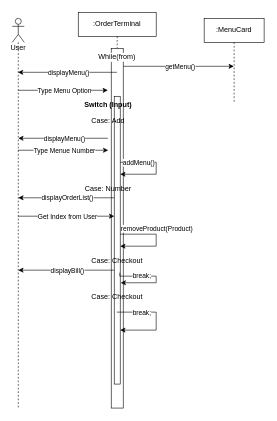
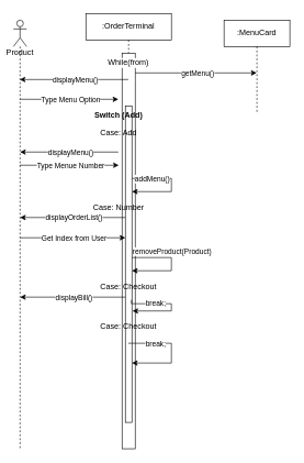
  <mxCell id="0" />
  <mxCell id="1" parent="0" />
  <mxCell id="2" value=":OrderTerminal" style="shape=umlLifeline;perimeter=lifelinePerimeter;whiteSpace=wrap;html=1;container=1;collapsible=0;recursiveResize=0;outlineConnect=0;" vertex="1" parent="1"><mxGeometry x="130" y="20" width="130" height="660" as="geometry" /></mxCell>
  <mxCell id="3" value="" style="html=1;points=[];perimeter=orthogonalPerimeter;" vertex="1" parent="2"><mxGeometry x="55" y="60" width="20" height="600" as="geometry" /></mxCell>
  <mxCell id="4" value="" style="endArrow=classic;html=1;rounded=0;startArrow=none;startFill=0;endFill=1;" edge="1" parent="2"><mxGeometry width="50" height="50" relative="1" as="geometry"><mxPoint x="-100.0" y="130" as="sourcePoint" /><mxPoint x="49.4" y="130" as="targetPoint" /><Array as="points"><mxPoint x="-20.1" y="130" /></Array></mxGeometry></mxCell>
  <mxCell id="5" value="Type Menu Option" style="edgeLabel;html=1;align=center;verticalAlign=middle;resizable=0;points=[];" vertex="1" connectable="0" parent="4"><mxGeometry x="0.017" relative="1" as="geometry"><mxPoint as="offset" /></mxGeometry></mxCell>
  <mxCell id="6" value="" style="html=1;points=[];perimeter=orthogonalPerimeter;" vertex="1" parent="2"><mxGeometry x="60" y="140" width="10" height="480" as="geometry" /></mxCell>
- <mxCell id="7" value="Switch (Input)" style="text;align=center;fontStyle=1;verticalAlign=middle;spacingLeft=3;spacingRight=3;strokeColor=none;rotatable=0;points=[[0,0.5],[1,0.5]];portConstraint=eastwest;" vertex="1" parent="2"><mxGeometry x="10" y="140" width="80" height="26" as="geometry" /></mxCell>
+ <mxCell id="7" value="Switch (Add)" style="text;align=center;fontStyle=1;verticalAlign=middle;spacingLeft=3;spacingRight=3;strokeColor=none;rotatable=0;points=[[0,0.5],[1,0.5]];portConstraint=eastwest;" vertex="1" parent="2"><mxGeometry x="10" y="140" width="80" height="26" as="geometry" /></mxCell>
  <mxCell id="8" value="Case: Add" style="text;html=1;strokeColor=none;fillColor=none;align=center;verticalAlign=middle;whiteSpace=wrap;rounded=0;" vertex="1" parent="2"><mxGeometry x="20" y="166" width="60" height="30" as="geometry" /></mxCell>
  <mxCell id="9" value="" style="endArrow=classic;html=1;rounded=0;startArrow=none;startFill=0;endFill=1;" edge="1" parent="2" source="25"><mxGeometry width="50" height="50" relative="1" as="geometry"><mxPoint x="-94.4" y="230" as="sourcePoint" /><mxPoint x="50" y="230" as="targetPoint" /><Array as="points"><mxPoint x="-14.5" y="230" /></Array></mxGeometry></mxCell>
  <mxCell id="10" value="Type Menue Number" style="edgeLabel;html=1;align=center;verticalAlign=middle;resizable=0;points=[];" vertex="1" connectable="0" parent="9"><mxGeometry x="0.017" relative="1" as="geometry"><mxPoint as="offset" /></mxGeometry></mxCell>
  <mxCell id="11" style="edgeStyle=orthogonalEdgeStyle;rounded=0;orthogonalLoop=1;jettySize=auto;html=1;startArrow=none;startFill=0;endArrow=classic;endFill=1;" edge="1" parent="2" source="6" target="6"><mxGeometry relative="1" as="geometry"><Array as="points"><mxPoint x="130" y="250" /><mxPoint x="100" y="270" /></Array></mxGeometry></mxCell>
  <mxCell id="12" value="addMenu()" style="edgeLabel;html=1;align=center;verticalAlign=middle;resizable=0;points=[];" vertex="1" connectable="0" parent="11"><mxGeometry x="-0.679" relative="1" as="geometry"><mxPoint x="8" as="offset" /></mxGeometry></mxCell>
  <mxCell id="13" value="Case: Number" style="text;html=1;strokeColor=none;fillColor=none;align=center;verticalAlign=middle;whiteSpace=wrap;rounded=0;" vertex="1" parent="2"><mxGeometry x="-5" y="280" width="110" height="30" as="geometry" /></mxCell>
  <mxCell id="14" value="While(from)" style="text;html=1;strokeColor=none;fillColor=none;align=center;verticalAlign=middle;whiteSpace=wrap;rounded=0;labelBackgroundColor=default;" vertex="1" parent="2"><mxGeometry x="35" y="60" width="60" height="30" as="geometry" /></mxCell>
  <mxCell id="15" value="" style="endArrow=classic;html=1;rounded=0;" edge="1" parent="2" source="6" target="6"><mxGeometry width="50" height="50" relative="1" as="geometry"><mxPoint x="120" y="370" as="sourcePoint" /><mxPoint x="170" y="320" as="targetPoint" /><Array as="points"><mxPoint x="130" y="380" /></Array></mxGeometry></mxCell>
  <mxCell id="16" value="removeProduct(Product)" style="edgeLabel;html=1;align=center;verticalAlign=middle;resizable=0;points=[];" vertex="1" connectable="0" parent="15"><mxGeometry x="-0.469" y="1" relative="1" as="geometry"><mxPoint x="23" y="-9" as="offset" /></mxGeometry></mxCell>
  <mxCell id="17" value="Case: Checkout" style="text;html=1;strokeColor=none;fillColor=none;align=center;verticalAlign=middle;whiteSpace=wrap;rounded=0;" vertex="1" parent="2"><mxGeometry x="10" y="400" width="110" height="30" as="geometry" /></mxCell>
  <mxCell id="18" value="" style="endArrow=none;html=1;rounded=0;startArrow=classic;startFill=1;endFill=0;" edge="1" parent="2"><mxGeometry width="50" height="50" relative="1" as="geometry"><mxPoint x="-100" y="430.0" as="sourcePoint" /><mxPoint x="60" y="430.0" as="targetPoint" /><Array as="points"><mxPoint x="-20.1" y="430" /></Array></mxGeometry></mxCell>
  <mxCell id="19" value="displayBill()" style="edgeLabel;html=1;align=center;verticalAlign=middle;resizable=0;points=[];" vertex="1" connectable="0" parent="18"><mxGeometry x="0.017" relative="1" as="geometry"><mxPoint as="offset" /></mxGeometry></mxCell>
  <mxCell id="20" style="edgeStyle=orthogonalEdgeStyle;rounded=0;orthogonalLoop=1;jettySize=auto;html=1;entryX=1.08;entryY=0.648;entryDx=0;entryDy=0;entryPerimeter=0;startArrow=none;startFill=0;endArrow=classic;endFill=1;exitX=0.926;exitY=0.613;exitDx=0;exitDy=0;exitPerimeter=0;" edge="1" parent="2" source="6" target="6"><mxGeometry relative="1" as="geometry"><Array as="points"><mxPoint x="69" y="440" /><mxPoint x="130" y="440" /><mxPoint x="130" y="451" /></Array></mxGeometry></mxCell>
  <mxCell id="21" value="break;" style="edgeLabel;html=1;align=center;verticalAlign=middle;resizable=0;points=[];" vertex="1" connectable="0" parent="20"><mxGeometry x="-0.378" y="1" relative="1" as="geometry"><mxPoint x="-1" as="offset" /></mxGeometry></mxCell>
  <mxCell id="22" value="Case: Checkout" style="text;html=1;strokeColor=none;fillColor=none;align=center;verticalAlign=middle;whiteSpace=wrap;rounded=0;" vertex="1" parent="2"><mxGeometry x="10" y="460" width="110" height="30" as="geometry" /></mxCell>
  <mxCell id="23" value="" style="endArrow=none;html=1;rounded=0;startArrow=classic;startFill=1;endFill=0;" edge="1" parent="2" source="6" target="2"><mxGeometry width="50" height="50" relative="1" as="geometry"><mxPoint x="80" y="380" as="sourcePoint" /><mxPoint x="80" y="400" as="targetPoint" /><Array as="points"><mxPoint x="130" y="530" /><mxPoint x="130" y="500" /></Array></mxGeometry></mxCell>
  <mxCell id="24" value="break;" style="edgeLabel;html=1;align=center;verticalAlign=middle;resizable=0;points=[];" vertex="1" connectable="0" parent="23"><mxGeometry x="-0.469" y="1" relative="1" as="geometry"><mxPoint x="-6" y="-29" as="offset" /></mxGeometry></mxCell>
- <mxCell id="25" value="User" style="shape=umlLifeline;participant=umlActor;perimeter=lifelinePerimeter;whiteSpace=wrap;html=1;container=1;collapsible=0;recursiveResize=0;verticalAlign=top;spacingTop=36;outlineConnect=0;" vertex="1" parent="1"><mxGeometry x="20" y="30" width="20" height="650" as="geometry" /></mxCell>
+ <mxCell id="25" value="Product" style="shape=umlLifeline;participant=umlActor;perimeter=lifelinePerimeter;whiteSpace=wrap;html=1;container=1;collapsible=0;recursiveResize=0;verticalAlign=top;spacingTop=36;outlineConnect=0;" vertex="1" parent="1"><mxGeometry x="20" y="30" width="20" height="650" as="geometry" /></mxCell>
  <mxCell id="26" value=":MenuCard" style="shape=umlLifeline;perimeter=lifelinePerimeter;whiteSpace=wrap;html=1;container=1;collapsible=0;recursiveResize=0;outlineConnect=0;" vertex="1" parent="1"><mxGeometry x="340" y="30" width="100" height="140" as="geometry" /></mxCell>
  <mxCell id="27" value="" style="endArrow=none;html=1;rounded=0;startArrow=classic;startFill=1;endFill=0;" edge="1" parent="1" source="25" target="2"><mxGeometry width="50" height="50" relative="1" as="geometry"><mxPoint x="50" y="130" as="sourcePoint" /><mxPoint x="100" y="80" as="targetPoint" /><Array as="points"><mxPoint x="110" y="120" /></Array></mxGeometry></mxCell>
  <mxCell id="28" value="displayMenu()" style="edgeLabel;html=1;align=center;verticalAlign=middle;resizable=0;points=[];" vertex="1" connectable="0" parent="27"><mxGeometry x="0.017" relative="1" as="geometry"><mxPoint as="offset" /></mxGeometry></mxCell>
  <mxCell id="29" value="" style="endArrow=none;html=1;rounded=0;startArrow=classic;startFill=1;endFill=0;" edge="1" parent="1"><mxGeometry width="50" height="50" relative="1" as="geometry"><mxPoint x="30" y="230" as="sourcePoint" /><mxPoint x="179.4" y="230" as="targetPoint" /><Array as="points"><mxPoint x="109.9" y="230" /></Array></mxGeometry></mxCell>
  <mxCell id="30" value="displayMenu()" style="edgeLabel;html=1;align=center;verticalAlign=middle;resizable=0;points=[];" vertex="1" connectable="0" parent="29"><mxGeometry x="0.017" relative="1" as="geometry"><mxPoint as="offset" /></mxGeometry></mxCell>
  <mxCell id="31" value="" style="endArrow=none;html=1;rounded=0;startArrow=classic;startFill=1;endFill=0;" edge="1" parent="1" target="6"><mxGeometry width="50" height="50" relative="1" as="geometry"><mxPoint x="30" y="329.31" as="sourcePoint" /><mxPoint x="179.4" y="329.31" as="targetPoint" /><Array as="points"><mxPoint x="109.9" y="329.31" /></Array></mxGeometry></mxCell>
  <mxCell id="32" value="displayOrderList()" style="edgeLabel;html=1;align=center;verticalAlign=middle;resizable=0;points=[];" vertex="1" connectable="0" parent="31"><mxGeometry x="0.017" relative="1" as="geometry"><mxPoint as="offset" /></mxGeometry></mxCell>
  <mxCell id="33" value="" style="endArrow=classic;html=1;rounded=0;startArrow=none;startFill=0;endFill=1;" edge="1" parent="1"><mxGeometry width="50" height="50" relative="1" as="geometry"><mxPoint x="30" y="360" as="sourcePoint" /><mxPoint x="190" y="360" as="targetPoint" /><Array as="points"><mxPoint x="109.9" y="360" /></Array></mxGeometry></mxCell>
  <mxCell id="34" value="Get Index from User" style="edgeLabel;html=1;align=center;verticalAlign=middle;resizable=0;points=[];" vertex="1" connectable="0" parent="33"><mxGeometry x="0.017" relative="1" as="geometry"><mxPoint as="offset" /></mxGeometry></mxCell>
  <mxCell id="35" value="" style="endArrow=classic;html=1;rounded=0;startArrow=none;startFill=0;endFill=1;" edge="1" parent="1" source="3" target="26"><mxGeometry width="50" height="50" relative="1" as="geometry"><mxPoint x="250" y="110" as="sourcePoint" /><mxPoint x="414.69" y="110" as="targetPoint" /><Array as="points"><mxPoint x="330.19" y="110" /></Array></mxGeometry></mxCell>
  <mxCell id="36" value="getMenu()" style="edgeLabel;html=1;align=center;verticalAlign=middle;resizable=0;points=[];" vertex="1" connectable="0" parent="35"><mxGeometry x="0.017" relative="1" as="geometry"><mxPoint as="offset" /></mxGeometry></mxCell>
